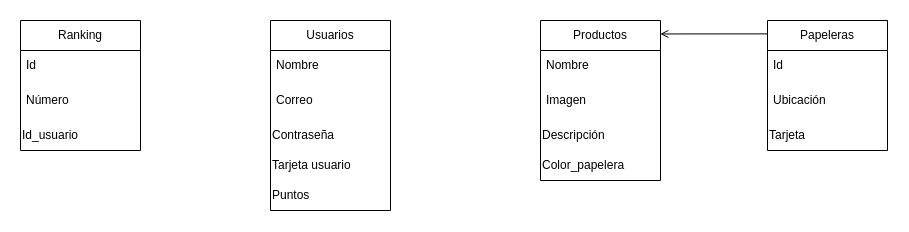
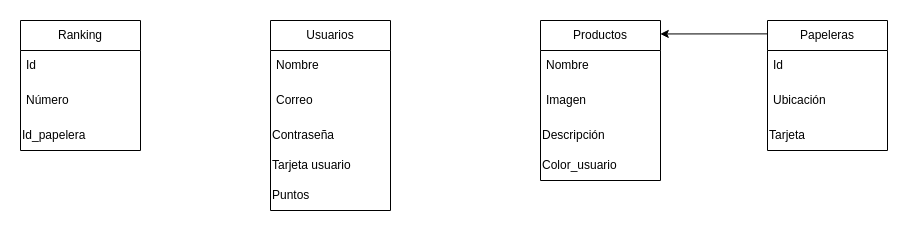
  <mxCell id="0" />
  <mxCell id="1" parent="0" />
  <mxCell id="2" value="Usuarios" style="swimlane;fontStyle=0;childLayout=stackLayout;horizontal=1;startSize=30;horizontalStack=0;resizeParent=1;resizeParentMax=0;resizeLast=0;collapsible=1;marginBottom=0;whiteSpace=wrap;html=1;" vertex="1" parent="1"><mxGeometry x="270" y="20" width="120" height="190" as="geometry" /></mxCell>
  <mxCell id="3" value="Nombre" style="text;strokeColor=none;fillColor=none;align=left;verticalAlign=middle;spacingLeft=4;spacingRight=4;overflow=hidden;points=[[0,0.5],[1,0.5]];portConstraint=eastwest;rotatable=0;whiteSpace=wrap;html=1;" vertex="1" parent="2"><mxGeometry y="30" width="120" height="30" as="geometry" /></mxCell>
  <mxCell id="4" value="Correo" style="text;strokeColor=none;fillColor=none;align=left;verticalAlign=middle;spacingLeft=4;spacingRight=4;overflow=hidden;points=[[0,0.5],[1,0.5]];portConstraint=eastwest;rotatable=0;whiteSpace=wrap;html=1;" vertex="1" parent="2"><mxGeometry y="60" width="120" height="40" as="geometry" /></mxCell>
  <mxCell id="5" value="Contraseña" style="text;strokeColor=none;align=left;fillColor=none;html=1;verticalAlign=middle;whiteSpace=wrap;rounded=0;" vertex="1" parent="2"><mxGeometry y="100" width="120" height="30" as="geometry" /></mxCell>
  <mxCell id="6" value="Tarjeta usuario" style="text;strokeColor=none;align=left;fillColor=none;html=1;verticalAlign=middle;whiteSpace=wrap;rounded=0;" vertex="1" parent="2"><mxGeometry y="130" width="120" height="30" as="geometry" /></mxCell>
  <mxCell id="7" value="Puntos" style="text;strokeColor=none;align=left;fillColor=none;html=1;verticalAlign=middle;whiteSpace=wrap;rounded=0;" vertex="1" parent="2"><mxGeometry y="160" width="120" height="30" as="geometry" /></mxCell>
  <mxCell id="8" value="Ranking" style="swimlane;fontStyle=0;childLayout=stackLayout;horizontal=1;startSize=30;horizontalStack=0;resizeParent=1;resizeParentMax=0;resizeLast=0;collapsible=1;marginBottom=0;whiteSpace=wrap;html=1;" vertex="1" parent="1"><mxGeometry x="20" y="20" width="120" height="130" as="geometry" /></mxCell>
  <mxCell id="9" value="Id" style="text;strokeColor=none;fillColor=none;align=left;verticalAlign=middle;spacingLeft=4;spacingRight=4;overflow=hidden;points=[[0,0.5],[1,0.5]];portConstraint=eastwest;rotatable=0;whiteSpace=wrap;html=1;" vertex="1" parent="8"><mxGeometry y="30" width="120" height="30" as="geometry" /></mxCell>
  <mxCell id="10" value="Número" style="text;strokeColor=none;fillColor=none;align=left;verticalAlign=middle;spacingLeft=4;spacingRight=4;overflow=hidden;points=[[0,0.5],[1,0.5]];portConstraint=eastwest;rotatable=0;whiteSpace=wrap;html=1;" vertex="1" parent="8"><mxGeometry y="60" width="120" height="40" as="geometry" /></mxCell>
- <mxCell id="11" value="Id_usuario" style="text;strokeColor=none;align=left;fillColor=none;html=1;verticalAlign=middle;whiteSpace=wrap;rounded=0;" vertex="1" parent="8"><mxGeometry y="100" width="120" height="30" as="geometry" /></mxCell>
+ <mxCell id="11" value="Id_papelera" style="text;strokeColor=none;align=left;fillColor=none;html=1;verticalAlign=middle;whiteSpace=wrap;rounded=0;" vertex="1" parent="8"><mxGeometry y="100" width="120" height="30" as="geometry" /></mxCell>
  <mxCell id="12" value="Productos" style="swimlane;fontStyle=0;childLayout=stackLayout;horizontal=1;startSize=30;horizontalStack=0;resizeParent=1;resizeParentMax=0;resizeLast=0;collapsible=1;marginBottom=0;whiteSpace=wrap;html=1;" vertex="1" parent="1"><mxGeometry x="540" y="20" width="120" height="160" as="geometry" /></mxCell>
  <mxCell id="13" value="Nombre" style="text;strokeColor=none;fillColor=none;align=left;verticalAlign=middle;spacingLeft=4;spacingRight=4;overflow=hidden;points=[[0,0.5],[1,0.5]];portConstraint=eastwest;rotatable=0;whiteSpace=wrap;html=1;" vertex="1" parent="12"><mxGeometry y="30" width="120" height="30" as="geometry" /></mxCell>
  <mxCell id="14" value="Imagen" style="text;strokeColor=none;fillColor=none;align=left;verticalAlign=middle;spacingLeft=4;spacingRight=4;overflow=hidden;points=[[0,0.5],[1,0.5]];portConstraint=eastwest;rotatable=0;whiteSpace=wrap;html=1;" vertex="1" parent="12"><mxGeometry y="60" width="120" height="40" as="geometry" /></mxCell>
  <mxCell id="15" value="Descripción" style="text;strokeColor=none;align=left;fillColor=none;html=1;verticalAlign=middle;whiteSpace=wrap;rounded=0;" vertex="1" parent="12"><mxGeometry y="100" width="120" height="30" as="geometry" /></mxCell>
- <mxCell id="16" value="Color_papelera" style="text;strokeColor=none;align=left;fillColor=none;html=1;verticalAlign=middle;whiteSpace=wrap;rounded=0;" vertex="1" parent="12"><mxGeometry y="130" width="120" height="30" as="geometry" /></mxCell>
+ <mxCell id="16" value="Color_usuario" style="text;strokeColor=none;align=left;fillColor=none;html=1;verticalAlign=middle;whiteSpace=wrap;rounded=0;" vertex="1" parent="12"><mxGeometry y="130" width="120" height="30" as="geometry" /></mxCell>
  <mxCell id="17" value="Papeleras" style="swimlane;fontStyle=0;childLayout=stackLayout;horizontal=1;startSize=30;horizontalStack=0;resizeParent=1;resizeParentMax=0;resizeLast=0;collapsible=1;marginBottom=0;whiteSpace=wrap;html=1;" vertex="1" parent="1"><mxGeometry x="767" y="20" width="120" height="130" as="geometry" /></mxCell>
  <mxCell id="18" value="Id" style="text;strokeColor=none;fillColor=none;align=left;verticalAlign=middle;spacingLeft=4;spacingRight=4;overflow=hidden;points=[[0,0.5],[1,0.5]];portConstraint=eastwest;rotatable=0;whiteSpace=wrap;html=1;" vertex="1" parent="17"><mxGeometry y="30" width="120" height="30" as="geometry" /></mxCell>
  <mxCell id="19" value="Ubicación" style="text;strokeColor=none;fillColor=none;align=left;verticalAlign=middle;spacingLeft=4;spacingRight=4;overflow=hidden;points=[[0,0.5],[1,0.5]];portConstraint=eastwest;rotatable=0;whiteSpace=wrap;html=1;" vertex="1" parent="17"><mxGeometry y="60" width="120" height="40" as="geometry" /></mxCell>
  <mxCell id="20" value="Tarjeta" style="text;strokeColor=none;align=left;fillColor=none;html=1;verticalAlign=middle;whiteSpace=wrap;rounded=0;" vertex="1" parent="17"><mxGeometry y="100" width="120" height="30" as="geometry" /></mxCell>
- <mxCell id="21" value="" style="edgeStyle=none;orthogonalLoop=1;jettySize=auto;html=1;rounded=0;exitX=0;exitY=0.103;exitDx=0;exitDy=0;exitPerimeter=0;entryX=0.998;entryY=0.084;entryDx=0;entryDy=0;entryPerimeter=0;endArrow=open;" edge="1" parent="1" source="17" target="12"><mxGeometry width="80" relative="1" as="geometry"><mxPoint x="680" y="270.02" as="sourcePoint" /><mxPoint x="786.4" y="270" as="targetPoint" /><Array as="points" /></mxGeometry></mxCell>
+ <mxCell id="21" value="" style="edgeStyle=none;orthogonalLoop=1;jettySize=auto;html=1;rounded=0;exitX=0;exitY=0.103;exitDx=0;exitDy=0;exitPerimeter=0;entryX=0.998;entryY=0.084;entryDx=0;entryDy=0;entryPerimeter=0;" edge="1" parent="1" source="17" target="12"><mxGeometry width="80" relative="1" as="geometry"><mxPoint x="680" y="270.02" as="sourcePoint" /><mxPoint x="786.4" y="270" as="targetPoint" /><Array as="points" /></mxGeometry></mxCell>
